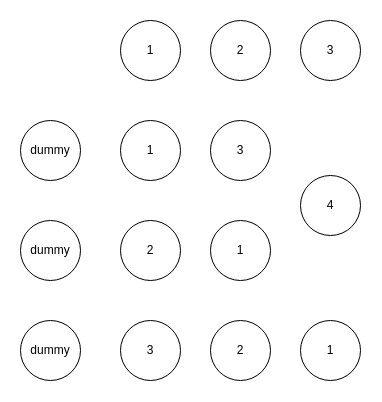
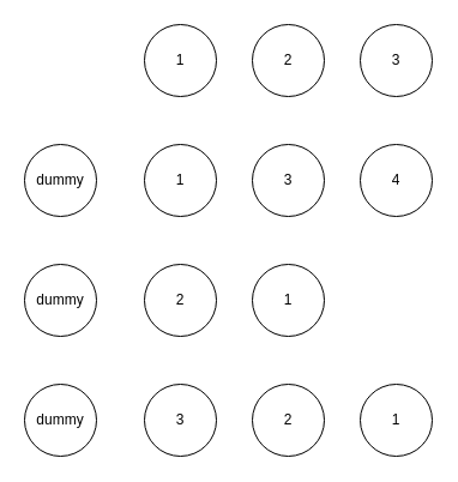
  <mxCell id="0" />
  <mxCell id="1" parent="0" />
  <mxCell id="2" value="1" style="ellipse;whiteSpace=wrap;html=1;aspect=fixed;" vertex="1" parent="1"><mxGeometry x="120" y="20" width="60" height="60" as="geometry" /></mxCell>
  <mxCell id="3" value="2" style="ellipse;whiteSpace=wrap;html=1;aspect=fixed;" vertex="1" parent="1"><mxGeometry x="210" y="20" width="60" height="60" as="geometry" /></mxCell>
  <mxCell id="4" value="3" style="ellipse;whiteSpace=wrap;html=1;aspect=fixed;" vertex="1" parent="1"><mxGeometry x="300" y="20" width="60" height="60" as="geometry" /></mxCell>
  <mxCell id="5" value="dummy" style="ellipse;whiteSpace=wrap;html=1;aspect=fixed;" vertex="1" parent="1"><mxGeometry x="20" y="120" width="60" height="60" as="geometry" /></mxCell>
  <mxCell id="6" value="1" style="ellipse;whiteSpace=wrap;html=1;aspect=fixed;" vertex="1" parent="1"><mxGeometry x="120" y="120" width="60" height="60" as="geometry" /></mxCell>
  <mxCell id="7" value="3" style="ellipse;whiteSpace=wrap;html=1;aspect=fixed;" vertex="1" parent="1"><mxGeometry x="210" y="120" width="60" height="60" as="geometry" /></mxCell>
- <mxCell id="8" value="4" style="ellipse;whiteSpace=wrap;html=1;aspect=fixed;" vertex="1" parent="1"><mxGeometry x="300" y="175" width="60" height="60" as="geometry" /></mxCell>
+ <mxCell id="8" value="4" style="ellipse;whiteSpace=wrap;html=1;aspect=fixed;" vertex="1" parent="1"><mxGeometry x="300" y="120" width="60" height="60" as="geometry" /></mxCell>
  <mxCell id="9" value="dummy" style="ellipse;whiteSpace=wrap;html=1;aspect=fixed;" vertex="1" parent="1"><mxGeometry x="20" y="220" width="60" height="60" as="geometry" /></mxCell>
  <mxCell id="10" value="2" style="ellipse;whiteSpace=wrap;html=1;aspect=fixed;" vertex="1" parent="1"><mxGeometry x="120" y="220" width="60" height="60" as="geometry" /></mxCell>
  <mxCell id="11" value="1" style="ellipse;whiteSpace=wrap;html=1;aspect=fixed;" vertex="1" parent="1"><mxGeometry x="210" y="220" width="60" height="60" as="geometry" /></mxCell>
  <mxCell id="12" value="dummy" style="ellipse;whiteSpace=wrap;html=1;aspect=fixed;" vertex="1" parent="1"><mxGeometry x="20" y="320" width="60" height="60" as="geometry" /></mxCell>
  <mxCell id="13" value="3" style="ellipse;whiteSpace=wrap;html=1;aspect=fixed;" vertex="1" parent="1"><mxGeometry x="120" y="320" width="60" height="60" as="geometry" /></mxCell>
  <mxCell id="14" value="2" style="ellipse;whiteSpace=wrap;html=1;aspect=fixed;" vertex="1" parent="1"><mxGeometry x="210" y="320" width="60" height="60" as="geometry" /></mxCell>
  <mxCell id="15" value="1" style="ellipse;whiteSpace=wrap;html=1;aspect=fixed;" vertex="1" parent="1"><mxGeometry x="300" y="320" width="60" height="60" as="geometry" /></mxCell>
